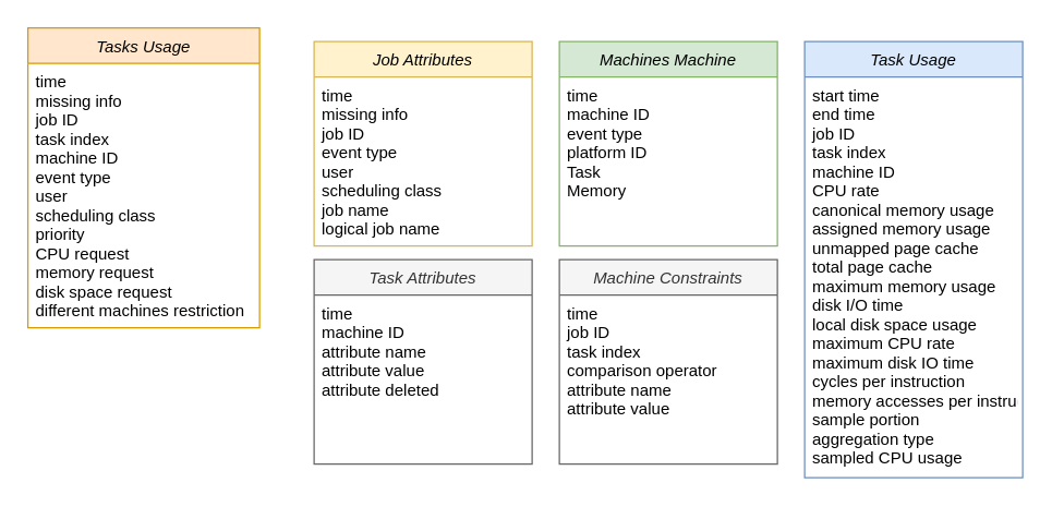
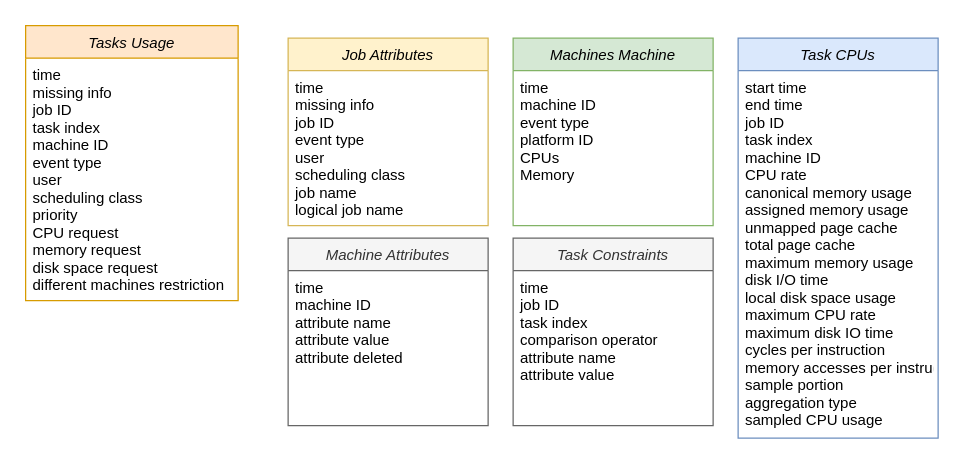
  <mxCell id="0" />
  <mxCell id="1" parent="0" />
  <mxCell id="2" value="Job Attributes" style="swimlane;fontStyle=2;align=center;verticalAlign=top;childLayout=stackLayout;horizontal=1;startSize=26;horizontalStack=0;resizeParent=1;resizeLast=0;collapsible=1;marginBottom=0;rounded=0;shadow=0;strokeWidth=1;fillColor=#fff2cc;strokeColor=#d6b656;" parent="1" vertex="1"><mxGeometry x="230" y="30" width="160" height="150" as="geometry"><mxRectangle x="230" y="140" width="160" height="26" as="alternateBounds" /></mxGeometry></mxCell>
  <mxCell id="3" value="time&#10;missing info&#10;job ID&#10;event type&#10;user&#10;scheduling class&#10;job name&#10;logical job name&#10;" style="text;align=left;verticalAlign=top;spacingLeft=4;spacingRight=4;overflow=hidden;rotatable=0;points=[[0,0.5],[1,0.5]];portConstraint=eastwest;" parent="2" vertex="1"><mxGeometry y="26" width="160" height="124" as="geometry" /></mxCell>
  <mxCell id="4" value="Tasks Usage" style="swimlane;fontStyle=2;align=center;verticalAlign=top;childLayout=stackLayout;horizontal=1;startSize=26;horizontalStack=0;resizeParent=1;resizeLast=0;collapsible=1;marginBottom=0;rounded=0;shadow=0;strokeWidth=1;fillColor=#ffe6cc;strokeColor=#d79b00;" parent="1" vertex="1"><mxGeometry x="20" y="20" width="170" height="220" as="geometry"><mxRectangle x="230" y="140" width="160" height="26" as="alternateBounds" /></mxGeometry></mxCell>
  <mxCell id="5" value="time&#10;missing info&#10;job ID&#10;task index&#10;machine ID&#10;event type&#10;user&#10;scheduling class&#10;priority&#10;CPU request&#10;memory request&#10;disk space request&#10;different machines restriction&#10;" style="text;align=left;verticalAlign=top;spacingLeft=4;spacingRight=4;overflow=hidden;rotatable=0;points=[[0,0.5],[1,0.5]];portConstraint=eastwest;" parent="4" vertex="1"><mxGeometry y="26" width="170" height="194" as="geometry" /></mxCell>
- <mxCell id="6" value="Machine Constraints" style="swimlane;fontStyle=2;align=center;verticalAlign=top;childLayout=stackLayout;horizontal=1;startSize=26;horizontalStack=0;resizeParent=1;resizeLast=0;collapsible=1;marginBottom=0;rounded=0;shadow=0;strokeWidth=1;fillColor=#f5f5f5;strokeColor=#666666;fontColor=#333333;" parent="1" vertex="1"><mxGeometry x="410" y="190" width="160" height="150" as="geometry"><mxRectangle x="230" y="140" width="160" height="26" as="alternateBounds" /></mxGeometry></mxCell>
+ <mxCell id="6" value="Task Constraints" style="swimlane;fontStyle=2;align=center;verticalAlign=top;childLayout=stackLayout;horizontal=1;startSize=26;horizontalStack=0;resizeParent=1;resizeLast=0;collapsible=1;marginBottom=0;rounded=0;shadow=0;strokeWidth=1;fillColor=#f5f5f5;strokeColor=#666666;fontColor=#333333;" parent="1" vertex="1"><mxGeometry x="410" y="190" width="160" height="150" as="geometry"><mxRectangle x="230" y="140" width="160" height="26" as="alternateBounds" /></mxGeometry></mxCell>
  <mxCell id="7" value="time&#10;job ID&#10;task index&#10;comparison operator&#10;attribute name&#10;attribute value&#10;" style="text;align=left;verticalAlign=top;spacingLeft=4;spacingRight=4;overflow=hidden;rotatable=0;points=[[0,0.5],[1,0.5]];portConstraint=eastwest;" parent="6" vertex="1"><mxGeometry y="26" width="160" height="124" as="geometry" /></mxCell>
- <mxCell id="8" value="Task Attributes" style="swimlane;fontStyle=2;align=center;verticalAlign=top;childLayout=stackLayout;horizontal=1;startSize=26;horizontalStack=0;resizeParent=1;resizeLast=0;collapsible=1;marginBottom=0;rounded=0;shadow=0;strokeWidth=1;fillColor=#f5f5f5;strokeColor=#666666;fontColor=#333333;" parent="1" vertex="1"><mxGeometry x="230" y="190" width="160" height="150" as="geometry"><mxRectangle x="230" y="140" width="160" height="26" as="alternateBounds" /></mxGeometry></mxCell>
+ <mxCell id="8" value="Machine Attributes" style="swimlane;fontStyle=2;align=center;verticalAlign=top;childLayout=stackLayout;horizontal=1;startSize=26;horizontalStack=0;resizeParent=1;resizeLast=0;collapsible=1;marginBottom=0;rounded=0;shadow=0;strokeWidth=1;fillColor=#f5f5f5;strokeColor=#666666;fontColor=#333333;" parent="1" vertex="1"><mxGeometry x="230" y="190" width="160" height="150" as="geometry"><mxRectangle x="230" y="140" width="160" height="26" as="alternateBounds" /></mxGeometry></mxCell>
  <mxCell id="9" value="time&#10;machine ID&#10;attribute name&#10;attribute value&#10;attribute deleted&#10;" style="text;align=left;verticalAlign=top;spacingLeft=4;spacingRight=4;overflow=hidden;rotatable=0;points=[[0,0.5],[1,0.5]];portConstraint=eastwest;" parent="8" vertex="1"><mxGeometry y="26" width="160" height="124" as="geometry" /></mxCell>
- <mxCell id="10" value="Task Usage" style="swimlane;fontStyle=2;align=center;verticalAlign=top;childLayout=stackLayout;horizontal=1;startSize=26;horizontalStack=0;resizeParent=1;resizeLast=0;collapsible=1;marginBottom=0;rounded=0;shadow=0;strokeWidth=1;fillColor=#dae8fc;strokeColor=#6c8ebf;" parent="1" vertex="1"><mxGeometry x="590" y="30" width="160" height="320" as="geometry"><mxRectangle x="230" y="140" width="160" height="26" as="alternateBounds" /></mxGeometry></mxCell>
+ <mxCell id="10" value="Task CPUs" style="swimlane;fontStyle=2;align=center;verticalAlign=top;childLayout=stackLayout;horizontal=1;startSize=26;horizontalStack=0;resizeParent=1;resizeLast=0;collapsible=1;marginBottom=0;rounded=0;shadow=0;strokeWidth=1;fillColor=#dae8fc;strokeColor=#6c8ebf;" parent="1" vertex="1"><mxGeometry x="590" y="30" width="160" height="320" as="geometry"><mxRectangle x="230" y="140" width="160" height="26" as="alternateBounds" /></mxGeometry></mxCell>
  <mxCell id="11" value="start time&#10;end time&#10;job ID&#10;task index&#10;machine ID&#10;CPU rate&#10;canonical memory usage&#10;assigned memory usage&#10;unmapped page cache&#10;total page cache&#10;maximum memory usage&#10;disk I/O time&#10;local disk space usage&#10;maximum CPU rate&#10;maximum disk IO time&#10;cycles per instruction&#10;memory accesses per instruction&#10;sample portion&#10;aggregation type&#10;sampled CPU usage&#10;" style="text;align=left;verticalAlign=top;spacingLeft=4;spacingRight=4;overflow=hidden;rotatable=0;points=[[0,0.5],[1,0.5]];portConstraint=eastwest;" parent="10" vertex="1"><mxGeometry y="26" width="160" height="294" as="geometry" /></mxCell>
  <mxCell id="12" value="Machines Machine" style="swimlane;fontStyle=2;align=center;verticalAlign=top;childLayout=stackLayout;horizontal=1;startSize=26;horizontalStack=0;resizeParent=1;resizeLast=0;collapsible=1;marginBottom=0;rounded=0;shadow=0;strokeWidth=1;fillColor=#d5e8d4;strokeColor=#82b366;" parent="1" vertex="1"><mxGeometry x="410" y="30" width="160" height="150" as="geometry"><mxRectangle x="230" y="140" width="160" height="26" as="alternateBounds" /></mxGeometry></mxCell>
- <mxCell id="13" value="time&#10;machine ID&#10;event type&#10;platform ID&#10;Task&#10;Memory&#10;" style="text;align=left;verticalAlign=top;spacingLeft=4;spacingRight=4;overflow=hidden;rotatable=0;points=[[0,0.5],[1,0.5]];portConstraint=eastwest;" parent="12" vertex="1"><mxGeometry y="26" width="160" height="124" as="geometry" /></mxCell>
+ <mxCell id="13" value="time&#10;machine ID&#10;event type&#10;platform ID&#10;CPUs&#10;Memory&#10;" style="text;align=left;verticalAlign=top;spacingLeft=4;spacingRight=4;overflow=hidden;rotatable=0;points=[[0,0.5],[1,0.5]];portConstraint=eastwest;" parent="12" vertex="1"><mxGeometry y="26" width="160" height="124" as="geometry" /></mxCell>
